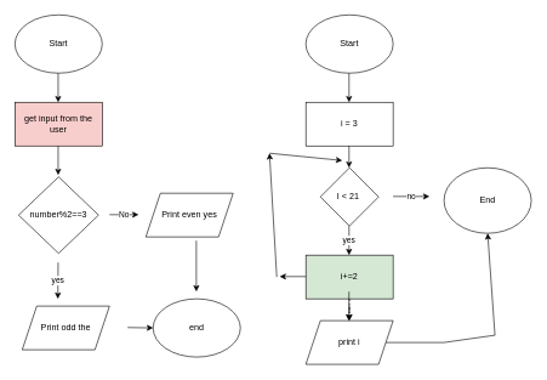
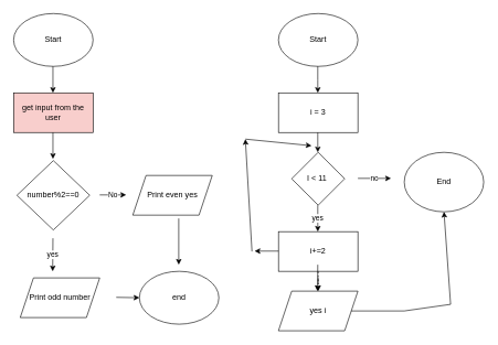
  <mxCell id="0" />
  <mxCell id="1" parent="0" />
  <mxCell id="2" value="Start" style="ellipse;whiteSpace=wrap;html=1;" vertex="1" parent="1"><mxGeometry x="20" y="20" width="120" height="80" as="geometry" /></mxCell>
  <mxCell id="3" value="" style="endArrow=classic;html=1;rounded=0;" edge="1" parent="1"><mxGeometry width="50" height="50" relative="1" as="geometry"><mxPoint x="79.41" y="100" as="sourcePoint" /><mxPoint x="79.41" y="140" as="targetPoint" /></mxGeometry></mxCell>
  <mxCell id="4" value="get input from the user" style="rounded=0;whiteSpace=wrap;html=1;fillColor=#f8cecc;" vertex="1" parent="1"><mxGeometry x="20" y="140" width="120" height="60" as="geometry" /></mxCell>
  <mxCell id="5" value="" style="endArrow=classic;html=1;rounded=0;" edge="1" parent="1"><mxGeometry width="50" height="50" relative="1" as="geometry"><mxPoint x="79.41" y="200" as="sourcePoint" /><mxPoint x="79.41" y="240" as="targetPoint" /></mxGeometry></mxCell>
  <mxCell id="6" value="No" style="endArrow=classic;html=1;rounded=0;" edge="1" parent="1"><mxGeometry width="50" height="50" relative="1" as="geometry"><mxPoint x="150" y="294.41" as="sourcePoint" /><mxPoint x="190" y="294.41" as="targetPoint" /></mxGeometry></mxCell>
  <mxCell id="7" value="yes" style="endArrow=classic;html=1;rounded=0;" edge="1" parent="1"><mxGeometry width="50" height="50" relative="1" as="geometry"><mxPoint x="79.41" y="360" as="sourcePoint" /><mxPoint x="79" y="410" as="targetPoint" /></mxGeometry></mxCell>
  <mxCell id="8" value="" style="endArrow=classic;html=1;rounded=0;" edge="1" parent="1" target="9"><mxGeometry width="50" height="50" relative="1" as="geometry"><mxPoint x="175" y="449.41" as="sourcePoint" /><mxPoint x="345" y="449.41" as="targetPoint" /></mxGeometry></mxCell>
  <mxCell id="9" value="end" style="ellipse;whiteSpace=wrap;html=1;" vertex="1" parent="1"><mxGeometry x="210" y="410" width="120" height="80" as="geometry" /></mxCell>
  <mxCell id="10" value="" style="endArrow=classic;html=1;rounded=0;" edge="1" parent="1"><mxGeometry width="50" height="50" relative="1" as="geometry"><mxPoint x="269.41" y="330" as="sourcePoint" /><mxPoint x="269.41" y="400" as="targetPoint" /></mxGeometry></mxCell>
  <mxCell id="11" value="Print even yes" style="shape=parallelogram;perimeter=parallelogramPerimeter;whiteSpace=wrap;html=1;fixedSize=1;" vertex="1" parent="1"><mxGeometry x="200" y="265" width="120" height="60" as="geometry" /></mxCell>
- <mxCell id="12" value="Print odd the" style="shape=parallelogram;perimeter=parallelogramPerimeter;whiteSpace=wrap;html=1;fixedSize=1;" vertex="1" parent="1"><mxGeometry x="30" y="420" width="120" height="60" as="geometry" /></mxCell>
- <mxCell id="13" value="number%2==3" style="rhombus;whiteSpace=wrap;html=1;" vertex="1" parent="1"><mxGeometry x="25" y="242.5" width="110" height="105" as="geometry" /></mxCell>
+ <mxCell id="12" value="Print odd number" style="shape=parallelogram;perimeter=parallelogramPerimeter;whiteSpace=wrap;html=1;fixedSize=1;" vertex="1" parent="1"><mxGeometry x="30" y="420" width="120" height="60" as="geometry" /></mxCell>
+ <mxCell id="13" value="number%2==0" style="rhombus;whiteSpace=wrap;html=1;" vertex="1" parent="1"><mxGeometry x="25" y="242.5" width="110" height="105" as="geometry" /></mxCell>
  <mxCell id="14" value="Start" style="ellipse;whiteSpace=wrap;html=1;" vertex="1" parent="1"><mxGeometry x="420" y="20" width="120" height="80" as="geometry" /></mxCell>
  <mxCell id="15" value="" style="endArrow=classic;html=1;rounded=0;" edge="1" parent="1"><mxGeometry width="50" height="50" relative="1" as="geometry"><mxPoint x="479.41" y="100" as="sourcePoint" /><mxPoint x="479.41" y="140" as="targetPoint" /><Array as="points"><mxPoint x="479.41" y="120" /></Array></mxGeometry></mxCell>
  <mxCell id="16" value="i = 3" style="rounded=0;whiteSpace=wrap;html=1;" vertex="1" parent="1"><mxGeometry x="420" y="140" width="120" height="60" as="geometry" /></mxCell>
  <mxCell id="17" value="" style="endArrow=classic;html=1;rounded=0;" edge="1" parent="1"><mxGeometry width="50" height="50" relative="1" as="geometry"><mxPoint x="479.41" y="200" as="sourcePoint" /><mxPoint x="479.41" y="230" as="targetPoint" /></mxGeometry></mxCell>
- <mxCell id="18" value="I &amp;lt; 21&amp;nbsp;" style="rhombus;whiteSpace=wrap;html=1;" vertex="1" parent="1"><mxGeometry x="440" y="230" width="80" height="80" as="geometry" /></mxCell>
+ <mxCell id="18" value="I &amp;lt; 11&amp;nbsp;" style="rhombus;whiteSpace=wrap;html=1;" vertex="1" parent="1"><mxGeometry x="440" y="230" width="80" height="80" as="geometry" /></mxCell>
  <mxCell id="19" value="no" style="endArrow=classic;html=1;rounded=0;" edge="1" parent="1"><mxGeometry width="50" height="50" relative="1" as="geometry"><mxPoint x="540" y="269.41" as="sourcePoint" /><mxPoint x="590" y="269.41" as="targetPoint" /></mxGeometry></mxCell>
  <mxCell id="20" value="End" style="ellipse;whiteSpace=wrap;html=1;" vertex="1" parent="1"><mxGeometry x="610" y="230" width="120" height="90" as="geometry" /></mxCell>
  <mxCell id="21" value="yes" style="endArrow=classic;html=1;rounded=0;" edge="1" parent="1"><mxGeometry width="50" height="50" relative="1" as="geometry"><mxPoint x="479.41" y="310" as="sourcePoint" /><mxPoint x="479.41" y="350" as="targetPoint" /></mxGeometry></mxCell>
- <mxCell id="22" value="print i" style="shape=parallelogram;perimeter=parallelogramPerimeter;whiteSpace=wrap;html=1;fixedSize=1;" vertex="1" parent="1"><mxGeometry x="420" y="440" width="120" height="60" as="geometry" /></mxCell>
+ <mxCell id="22" value="yes i" style="shape=parallelogram;perimeter=parallelogramPerimeter;whiteSpace=wrap;html=1;fixedSize=1;" vertex="1" parent="1"><mxGeometry x="420" y="440" width="120" height="60" as="geometry" /></mxCell>
  <mxCell id="23" value="" style="endArrow=classic;html=1;rounded=0;exitX=0;exitY=0.25;exitDx=0;exitDy=0;" edge="1" parent="1"><mxGeometry width="50" height="50" relative="1" as="geometry"><mxPoint x="434" y="379.41" as="sourcePoint" /><mxPoint x="384" y="379.41" as="targetPoint" /></mxGeometry></mxCell>
  <mxCell id="24" value="" style="endArrow=classic;html=1;rounded=0;" edge="1" parent="1"><mxGeometry width="50" height="50" relative="1" as="geometry"><mxPoint x="380" y="380" as="sourcePoint" /><mxPoint x="370" y="210" as="targetPoint" /></mxGeometry></mxCell>
  <mxCell id="25" value="" style="endArrow=classic;html=1;rounded=0;" edge="1" parent="1"><mxGeometry width="50" height="50" relative="1" as="geometry"><mxPoint x="370" y="210" as="sourcePoint" /><mxPoint x="470" y="220" as="targetPoint" /></mxGeometry></mxCell>
  <mxCell id="26" value="" style="edgeStyle=orthogonalEdgeStyle;rounded=0;orthogonalLoop=1;jettySize=auto;html=1;dashed=1;" edge="1" parent="1" source="27" target="22"><mxGeometry relative="1" as="geometry" /></mxCell>
- <mxCell id="27" value="i+=2" style="rounded=0;whiteSpace=wrap;html=1;fillColor=#d5e8d4;" vertex="1" parent="1"><mxGeometry x="420" y="350" width="120" height="60" as="geometry" /></mxCell>
+ <mxCell id="27" value="i+=2" style="rounded=0;whiteSpace=wrap;html=1;" vertex="1" parent="1"><mxGeometry x="420" y="350" width="120" height="60" as="geometry" /></mxCell>
  <mxCell id="28" value="" style="endArrow=classic;html=1;rounded=0;" edge="1" parent="1"><mxGeometry width="50" height="50" relative="1" as="geometry"><mxPoint x="479.41" y="400" as="sourcePoint" /><mxPoint x="479" y="440" as="targetPoint" /></mxGeometry></mxCell>
  <mxCell id="29" value="" style="endArrow=classic;html=1;rounded=0;entryX=0.5;entryY=1;entryDx=0;entryDy=0;exitX=1;exitY=0.5;exitDx=0;exitDy=0;" edge="1" parent="1" source="22" target="20"><mxGeometry width="50" height="50" relative="1" as="geometry"><mxPoint x="540" y="570" as="sourcePoint" /><mxPoint x="590" y="520" as="targetPoint" /><Array as="points"><mxPoint x="610" y="470" /><mxPoint x="680" y="460" /></Array></mxGeometry></mxCell>
